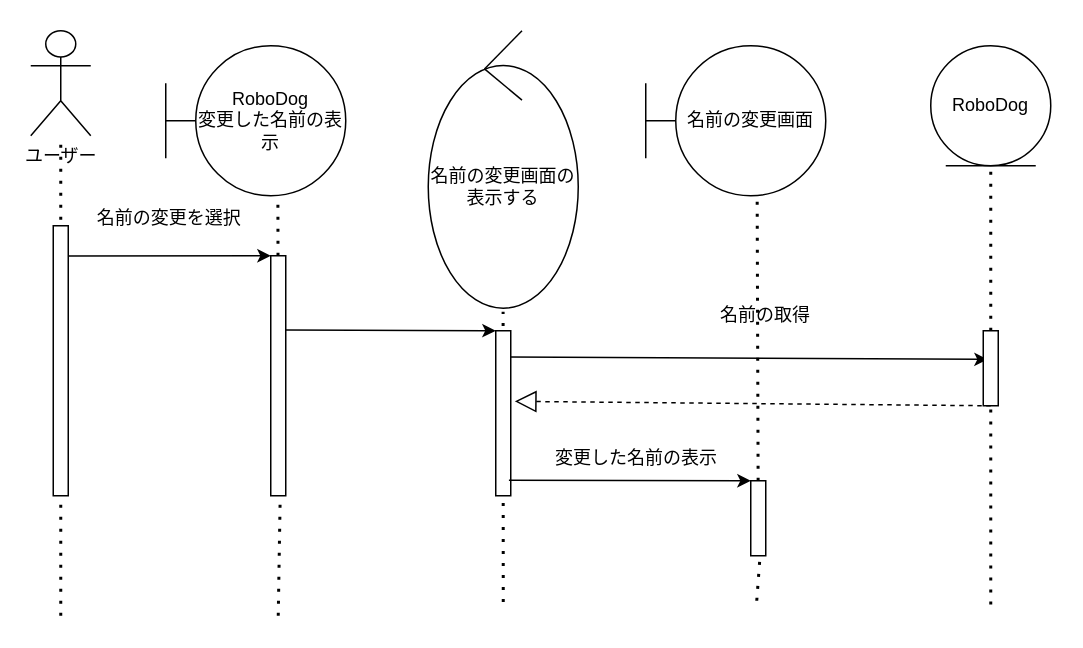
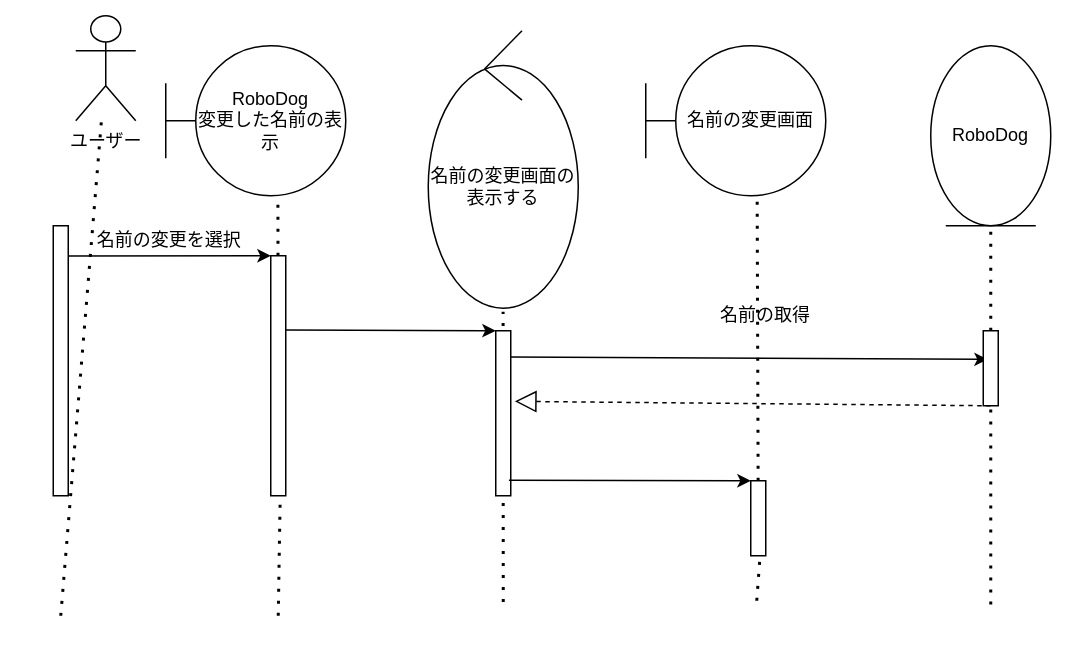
  <mxCell id="0" />
  <mxCell id="1" parent="0" />
- <mxCell id="2" value="ユーザー" style="shape=umlActor;verticalLabelPosition=bottom;verticalAlign=top;html=1;outlineConnect=0;" vertex="1" parent="1"><mxGeometry x="20" y="20" width="40" height="70" as="geometry" /></mxCell>
+ <mxCell id="2" value="ユーザー" style="shape=umlActor;verticalLabelPosition=bottom;verticalAlign=top;html=1;outlineConnect=0;" vertex="1" parent="1"><mxGeometry x="50" y="10" width="40" height="70" as="geometry" /></mxCell>
  <mxCell id="3" value="RoboDog&lt;div&gt;変更した名前の表示&lt;/div&gt;" style="shape=umlBoundary;whiteSpace=wrap;html=1;fillColor=light-dark(#FFFFFF,#006600);" vertex="1" parent="1"><mxGeometry x="110" y="30" width="120" height="100" as="geometry" /></mxCell>
  <mxCell id="4" value="名前の変更画面の表示する" style="ellipse;shape=umlControl;whiteSpace=wrap;html=1;fillColor=light-dark(#FFFFFF,#660000);" vertex="1" parent="1"><mxGeometry x="285" y="20" width="100" height="185" as="geometry" /></mxCell>
- <mxCell id="5" value="RoboDog" style="ellipse;shape=umlEntity;whiteSpace=wrap;html=1;fillColor=light-dark(#FFFFFF,#003366);" vertex="1" parent="1"><mxGeometry x="620" y="30" width="80" height="80" as="geometry" /></mxCell>
+ <mxCell id="5" value="RoboDog" style="ellipse;shape=umlEntity;whiteSpace=wrap;html=1;fillColor=light-dark(#FFFFFF,#003366);" vertex="1" parent="1"><mxGeometry x="620" y="30" width="80" height="120" as="geometry" /></mxCell>
  <mxCell id="6" value="" style="endArrow=classic;html=1;rounded=0;entryX=0;entryY=0;entryDx=0;entryDy=0;exitX=0.812;exitY=0.112;exitDx=0;exitDy=0;exitPerimeter=0;" edge="1" parent="1" source="11" target="20"><mxGeometry width="50" height="50" relative="1" as="geometry"><mxPoint x="50" y="170" as="sourcePoint" /><mxPoint x="70" y="160" as="targetPoint" /></mxGeometry></mxCell>
  <mxCell id="7" value="名前の変更画面" style="shape=umlBoundary;whiteSpace=wrap;html=1;fillColor=light-dark(#FFFFFF,#006600);" vertex="1" parent="1"><mxGeometry x="430" y="30" width="120" height="100" as="geometry" /></mxCell>
  <mxCell id="8" value="" style="endArrow=classic;html=1;rounded=0;entryX=0;entryY=0;entryDx=0;entryDy=0;exitX=1.018;exitY=0.309;exitDx=0;exitDy=0;exitPerimeter=0;" edge="1" parent="1" source="20" target="16"><mxGeometry width="50" height="50" relative="1" as="geometry"><mxPoint x="200" y="178" as="sourcePoint" /><mxPoint x="200" y="160" as="targetPoint" /></mxGeometry></mxCell>
  <mxCell id="9" value="" style="endArrow=classic;html=1;rounded=0;entryX=0.302;entryY=0.382;entryDx=0;entryDy=0;exitX=0.92;exitY=0.159;exitDx=0;exitDy=0;exitPerimeter=0;entryPerimeter=0;" edge="1" parent="1" source="16" target="22"><mxGeometry width="50" height="50" relative="1" as="geometry"><mxPoint x="310" y="200" as="sourcePoint" /><mxPoint x="360" y="150" as="targetPoint" /></mxGeometry></mxCell>
  <mxCell id="10" value="" style="endArrow=none;dashed=1;html=1;dashPattern=1 3;strokeWidth=2;rounded=0;" edge="1" parent="1" target="2"><mxGeometry width="50" height="50" relative="1" as="geometry"><mxPoint x="40" y="410" as="sourcePoint" /><mxPoint x="180" y="240" as="targetPoint" /></mxGeometry></mxCell>
  <mxCell id="11" value="" style="rounded=0;whiteSpace=wrap;html=1;" vertex="1" parent="1"><mxGeometry x="35" y="150" width="10" height="180" as="geometry" /></mxCell>
  <mxCell id="12" value="" style="endArrow=none;dashed=1;html=1;dashPattern=1 3;strokeWidth=2;rounded=0;entryX=0.623;entryY=1.029;entryDx=0;entryDy=0;entryPerimeter=0;" edge="1" parent="1" source="20" target="3"><mxGeometry width="50" height="50" relative="1" as="geometry"><mxPoint x="185" y="410" as="sourcePoint" /><mxPoint x="160" y="180" as="targetPoint" /></mxGeometry></mxCell>
  <mxCell id="13" value="" style="endArrow=none;dashed=1;html=1;dashPattern=1 3;strokeWidth=2;rounded=0;entryX=0.499;entryY=1.013;entryDx=0;entryDy=0;entryPerimeter=0;" edge="1" parent="1" target="4"><mxGeometry width="50" height="50" relative="1" as="geometry"><mxPoint x="335" y="400.762" as="sourcePoint" /><mxPoint x="320" y="170" as="targetPoint" /></mxGeometry></mxCell>
  <mxCell id="14" value="" style="endArrow=none;dashed=1;html=1;dashPattern=1 3;strokeWidth=2;rounded=0;entryX=0.619;entryY=1.004;entryDx=0;entryDy=0;entryPerimeter=0;" edge="1" parent="1" source="18" target="7"><mxGeometry width="50" height="50" relative="1" as="geometry"><mxPoint x="504" y="400" as="sourcePoint" /><mxPoint x="420" y="310" as="targetPoint" /></mxGeometry></mxCell>
  <mxCell id="15" value="" style="endArrow=none;dashed=1;html=1;dashPattern=1 3;strokeWidth=2;rounded=0;entryX=0.5;entryY=1;entryDx=0;entryDy=0;" edge="1" parent="1" source="22" target="5"><mxGeometry width="50" height="50" relative="1" as="geometry"><mxPoint x="660" y="402.581" as="sourcePoint" /><mxPoint x="620" y="180" as="targetPoint" /></mxGeometry></mxCell>
  <mxCell id="16" value="" style="rounded=0;whiteSpace=wrap;html=1;" vertex="1" parent="1"><mxGeometry x="330" y="220" width="10" height="110" as="geometry" /></mxCell>
  <mxCell id="17" value="" style="endArrow=none;dashed=1;html=1;dashPattern=1 3;strokeWidth=2;rounded=0;entryX=0.619;entryY=1.004;entryDx=0;entryDy=0;entryPerimeter=0;" edge="1" parent="1" target="18"><mxGeometry width="50" height="50" relative="1" as="geometry"><mxPoint x="504" y="400" as="sourcePoint" /><mxPoint x="504" y="130" as="targetPoint" /></mxGeometry></mxCell>
  <mxCell id="18" value="" style="rounded=0;whiteSpace=wrap;html=1;" vertex="1" parent="1"><mxGeometry x="500" y="320" width="10" height="50" as="geometry" /></mxCell>
  <mxCell id="19" value="" style="endArrow=none;dashed=1;html=1;dashPattern=1 3;strokeWidth=2;rounded=0;entryX=0.623;entryY=1.029;entryDx=0;entryDy=0;entryPerimeter=0;" edge="1" parent="1" target="20"><mxGeometry width="50" height="50" relative="1" as="geometry"><mxPoint x="185" y="410" as="sourcePoint" /><mxPoint x="185" y="133" as="targetPoint" /></mxGeometry></mxCell>
  <mxCell id="20" value="" style="rounded=0;whiteSpace=wrap;html=1;" vertex="1" parent="1"><mxGeometry x="180" y="170" width="10" height="160" as="geometry" /></mxCell>
  <mxCell id="21" value="" style="endArrow=none;dashed=1;html=1;dashPattern=1 3;strokeWidth=2;rounded=0;entryX=0.5;entryY=1;entryDx=0;entryDy=0;" edge="1" parent="1" target="22"><mxGeometry width="50" height="50" relative="1" as="geometry"><mxPoint x="660" y="402.581" as="sourcePoint" /><mxPoint x="660" y="110" as="targetPoint" /></mxGeometry></mxCell>
  <mxCell id="22" value="" style="rounded=0;whiteSpace=wrap;html=1;" vertex="1" parent="1"><mxGeometry x="655" y="220" width="10" height="50" as="geometry" /></mxCell>
  <mxCell id="23" value="" style="endArrow=block;dashed=1;endFill=0;endSize=12;html=1;rounded=0;exitX=0.5;exitY=1;exitDx=0;exitDy=0;entryX=1.267;entryY=0.428;entryDx=0;entryDy=0;entryPerimeter=0;" edge="1" parent="1" source="22" target="16"><mxGeometry width="160" relative="1" as="geometry"><mxPoint x="360" y="420" as="sourcePoint" /><mxPoint x="520" y="420" as="targetPoint" /></mxGeometry></mxCell>
  <mxCell id="24" value="" style="endArrow=classic;html=1;rounded=0;entryX=0;entryY=0;entryDx=0;entryDy=0;exitX=0.878;exitY=0.906;exitDx=0;exitDy=0;exitPerimeter=0;" edge="1" parent="1" source="16" target="18"><mxGeometry width="50" height="50" relative="1" as="geometry"><mxPoint x="350" y="320" as="sourcePoint" /><mxPoint x="460" y="330" as="targetPoint" /></mxGeometry></mxCell>
- <mxCell id="25" value="名前の変更を選択" style="text;html=1;align=center;verticalAlign=middle;whiteSpace=wrap;rounded=0;" vertex="1" parent="1"><mxGeometry x="60" y="130" width="105" height="30" as="geometry" /></mxCell>
+ <mxCell id="25" value="名前の変更を選択" style="text;html=1;align=center;verticalAlign=middle;whiteSpace=wrap;rounded=0;" vertex="1" parent="1"><mxGeometry x="60" y="145" width="105" height="30" as="geometry" /></mxCell>
  <mxCell id="26" value="名前の取得" style="text;html=1;align=center;verticalAlign=middle;whiteSpace=wrap;rounded=0;" vertex="1" parent="1"><mxGeometry x="470" y="195" width="80" height="30" as="geometry" /></mxCell>
- <mxCell id="27" value="変更した名前の表示" style="text;html=1;align=center;verticalAlign=middle;whiteSpace=wrap;rounded=0;" vertex="1" parent="1"><mxGeometry x="364" y="290" width="120" height="30" as="geometry" /></mxCell>
